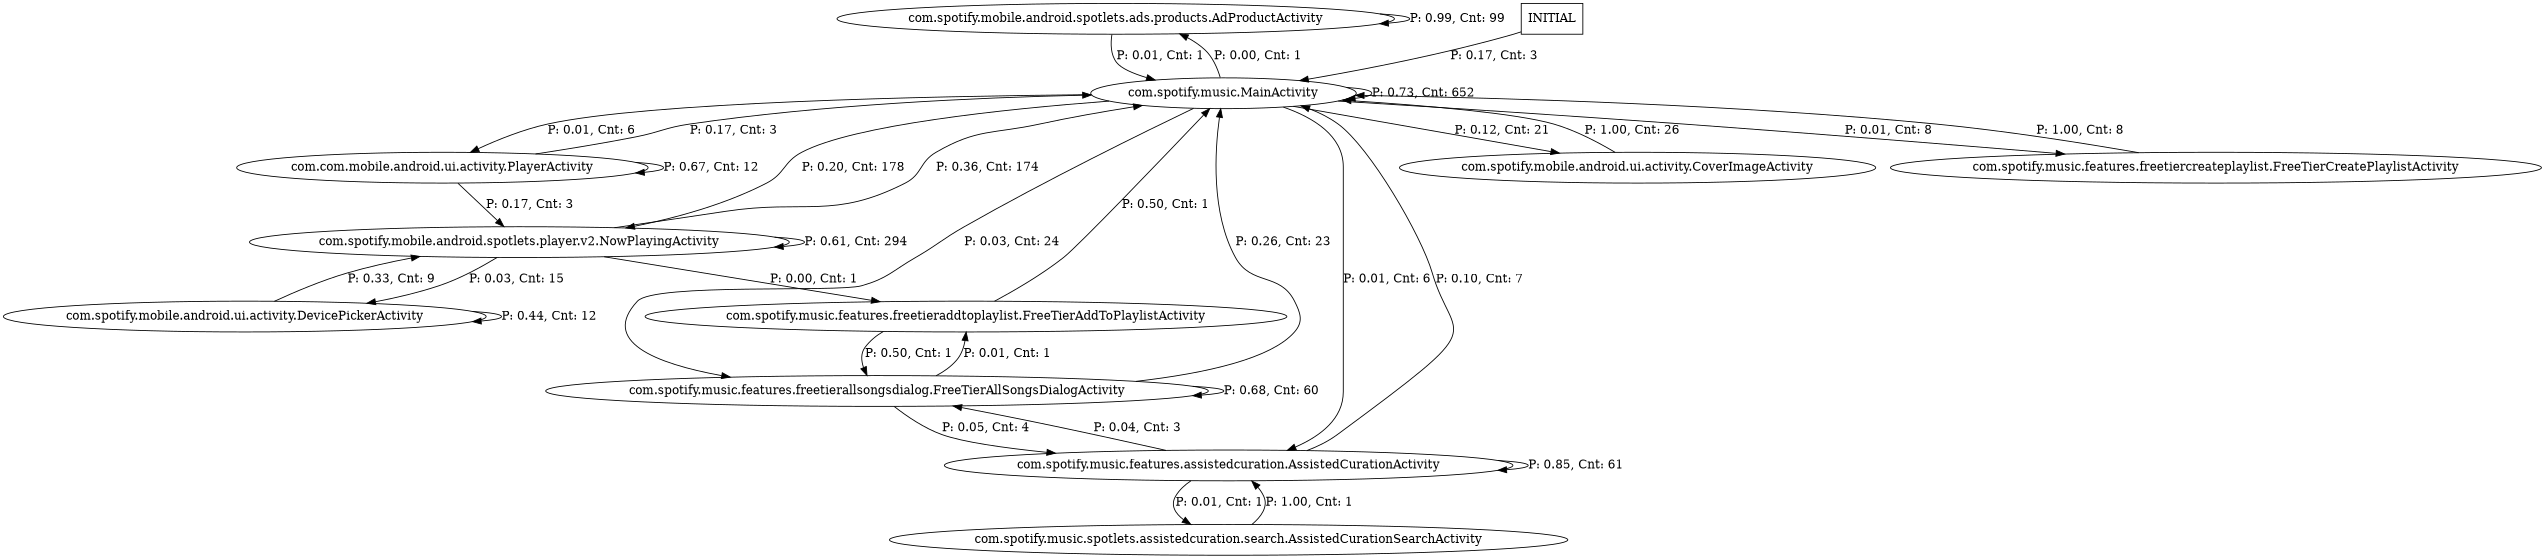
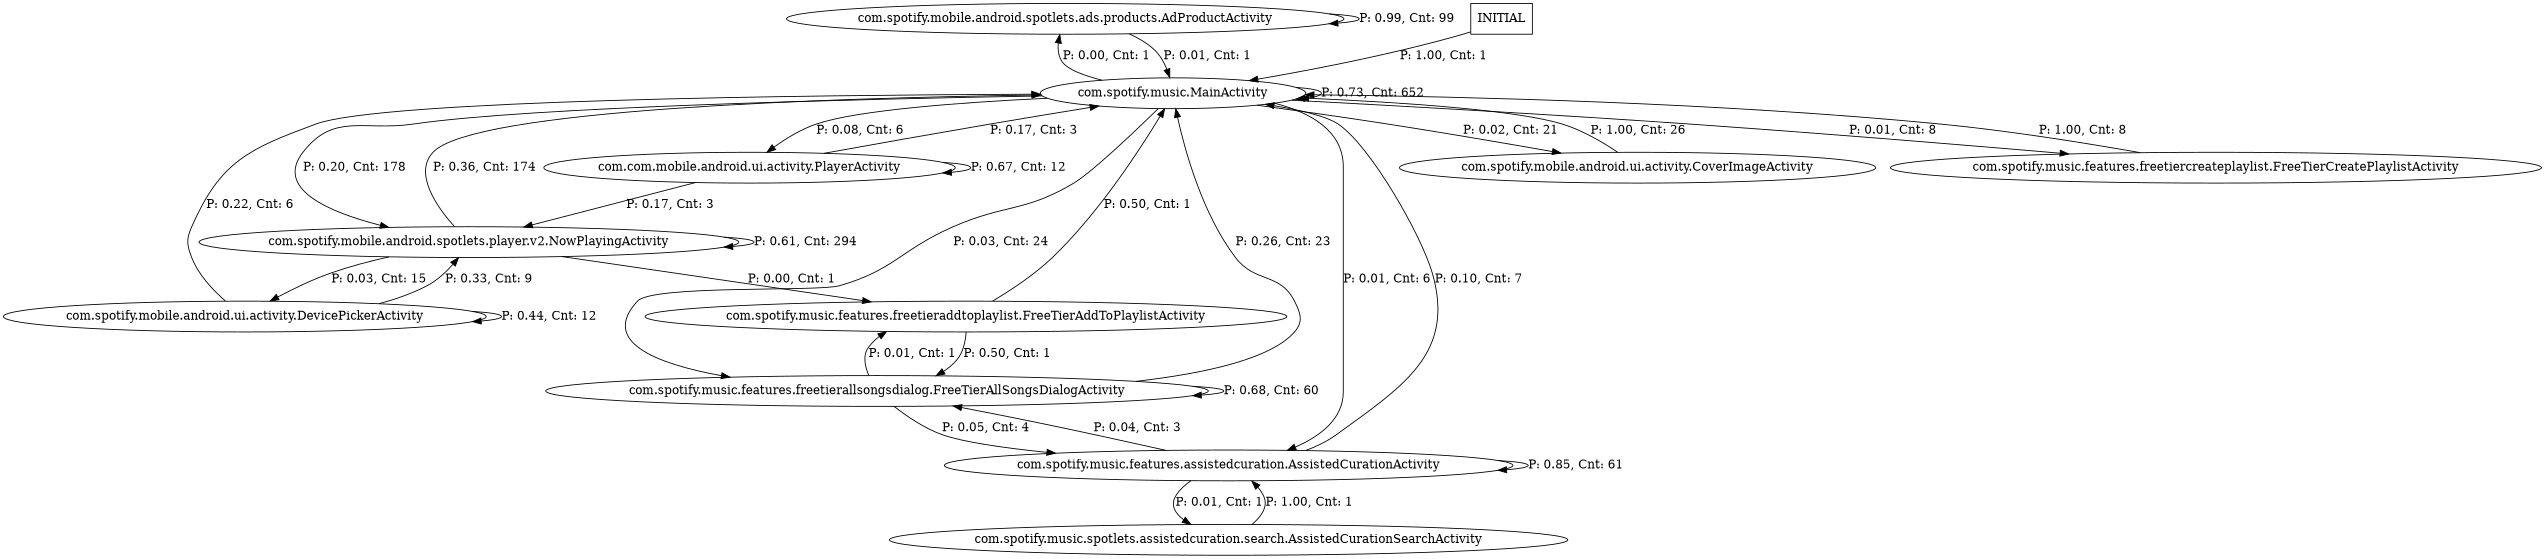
  digraph {
    n1 [label="com.spotify.mobile.android.spotlets.ads.products.AdProductActivity"]
    n2 [label="com.spotify.music.MainActivity"]
    n3 [label="com.spotify.mobile.android.spotlets.player.v2.NowPlayingActivity"]
    n4 [label="com.spotify.mobile.android.ui.activity.CoverImageActivity"]
    n5 [label="com.com.mobile.android.ui.activity.PlayerActivity"]
    n6 [label="com.spotify.music.features.assistedcuration.AssistedCurationActivity"]
    n7 [label="com.spotify.music.features.freetierallsongsdialog.FreeTierAllSongsDialogActivity"]
    n8 [label="com.spotify.music.features.freetiercreateplaylist.FreeTierCreatePlaylistActivity"]
    n9 [label="com.spotify.mobile.android.ui.activity.DevicePickerActivity"]
    n10 [label="com.spotify.music.features.freetieraddtoplaylist.FreeTierAddToPlaylistActivity"]
    n11 [label="com.spotify.music.spotlets.assistedcuration.search.AssistedCurationSearchActivity"]
    n12 [label=INITIAL shape=box]
    n1 -> n1 [label="P: 0.99, Cnt: 99"]
    n1 -> n2 [label="P: 0.01, Cnt: 1"]
    n2 -> n1 [label="P: 0.00, Cnt: 1"]
    n2 -> n2 [label="P: 0.73, Cnt: 652"]
    n2 -> n3 [label="P: 0.20, Cnt: 178"]
-   n2 -> n4 [label="P: 0.12, Cnt: 21"]
-   n2 -> n5 [label="P: 0.01, Cnt: 6"]
+   n2 -> n4 [label="P: 0.02, Cnt: 21"]
+   n2 -> n5 [label="P: 0.08, Cnt: 6"]
    n2 -> n6 [label="P: 0.01, Cnt: 6"]
    n2 -> n7 [label="P: 0.03, Cnt: 24"]
    n2 -> n8 [label="P: 0.01, Cnt: 8"]
    n3 -> n2 [label="P: 0.36, Cnt: 174"]
    n3 -> n3 [label="P: 0.61, Cnt: 294"]
    n3 -> n9 [label="P: 0.03, Cnt: 15"]
    n3 -> n10 [label="P: 0.00, Cnt: 1"]
    n4 -> n2 [label="P: 1.00, Cnt: 26"]
    n5 -> n2 [label="P: 0.17, Cnt: 3"]
    n5 -> n3 [label="P: 0.17, Cnt: 3"]
    n5 -> n5 [label="P: 0.67, Cnt: 12"]
    n6 -> n2 [label="P: 0.10, Cnt: 7"]
    n6 -> n6 [label="P: 0.85, Cnt: 61"]
    n6 -> n7 [label="P: 0.04, Cnt: 3"]
    n6 -> n11 [label="P: 0.01, Cnt: 1"]
    n7 -> n2 [label="P: 0.26, Cnt: 23"]
    n7 -> n6 [label="P: 0.05, Cnt: 4"]
    n7 -> n7 [label="P: 0.68, Cnt: 60"]
    n7 -> n10 [label="P: 0.01, Cnt: 1"]
    n8 -> n2 [label="P: 1.00, Cnt: 8"]
+   n9 -> n2 [label="P: 0.22, Cnt: 6"]
    n9 -> n3 [label="P: 0.33, Cnt: 9"]
    n9 -> n9 [label="P: 0.44, Cnt: 12"]
    n10 -> n2 [label="P: 0.50, Cnt: 1"]
    n10 -> n7 [label="P: 0.50, Cnt: 1"]
    n11 -> n6 [label="P: 1.00, Cnt: 1"]
-   n12 -> n2 [label="P: 0.17, Cnt: 3"]
+   n12 -> n2 [label="P: 1.00, Cnt: 1"]
  }
